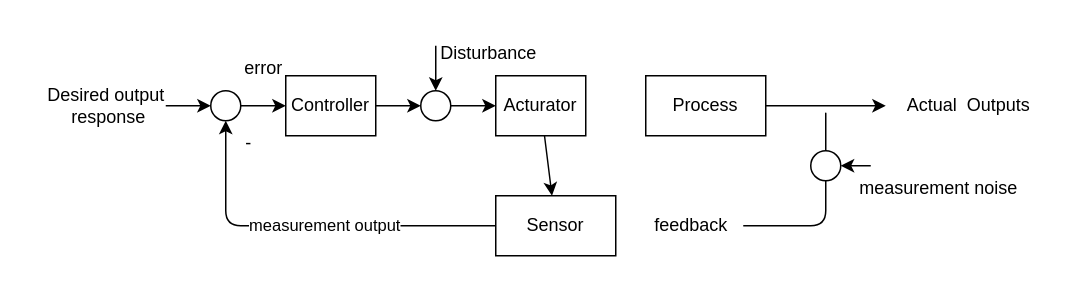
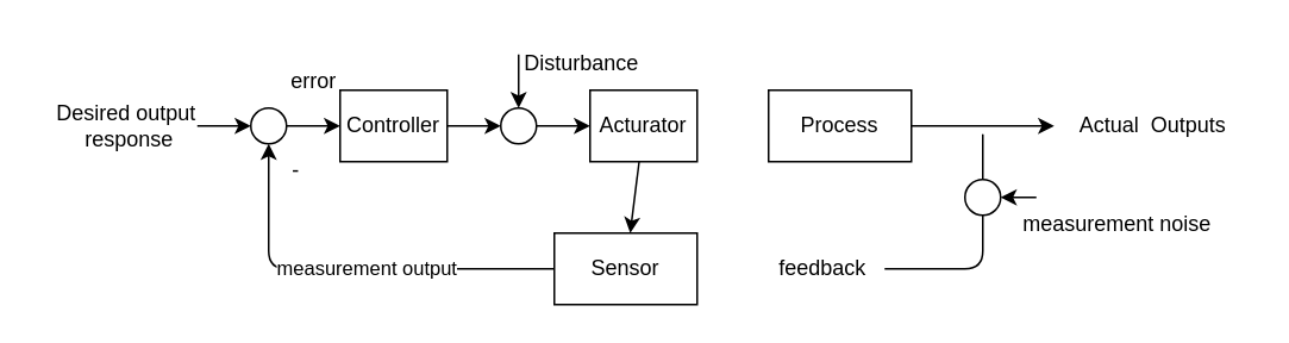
  <mxCell id="0" />
  <mxCell id="1" parent="0" />
  <mxCell id="2" value="" style="edgeStyle=none;html=1;" edge="1" parent="1" source="3" target="23"><mxGeometry relative="1" as="geometry" /></mxCell>
  <mxCell id="3" value="Controller" style="rounded=0;whiteSpace=wrap;html=1;" vertex="1" parent="1"><mxGeometry x="190" y="50" width="60" height="40" as="geometry" /></mxCell>
  <mxCell id="4" value="" style="edgeStyle=none;html=1;" edge="1" parent="1" source="5" target="3"><mxGeometry relative="1" as="geometry" /></mxCell>
  <mxCell id="5" value="" style="ellipse;whiteSpace=wrap;html=1;aspect=fixed;" vertex="1" parent="1"><mxGeometry x="140" y="60" width="20" height="20" as="geometry" /></mxCell>
  <mxCell id="6" value="" style="edgeStyle=none;html=1;" edge="1" parent="1" source="7" target="12"><mxGeometry relative="1" as="geometry" /></mxCell>
  <mxCell id="7" value="Acturator" style="rounded=0;whiteSpace=wrap;html=1;" vertex="1" parent="1"><mxGeometry x="330" y="50" width="60" height="40" as="geometry" /></mxCell>
  <mxCell id="8" style="edgeStyle=none;html=1;exitX=1;exitY=0.5;exitDx=0;exitDy=0;" edge="1" parent="1" source="9" target="16"><mxGeometry relative="1" as="geometry"><mxPoint x="590" y="70" as="targetPoint" /></mxGeometry></mxCell>
  <mxCell id="9" value="Process" style="rounded=0;whiteSpace=wrap;html=1;" vertex="1" parent="1"><mxGeometry x="430" y="50" width="80" height="40" as="geometry" /></mxCell>
  <mxCell id="10" style="edgeStyle=none;html=1;exitX=0;exitY=0.5;exitDx=0;exitDy=0;entryX=0.5;entryY=1;entryDx=0;entryDy=0;" edge="1" parent="1" source="12" target="5"><mxGeometry relative="1" as="geometry"><Array as="points"><mxPoint x="150" y="150" /></Array></mxGeometry></mxCell>
  <mxCell id="11" value="measurement output" style="edgeLabel;html=1;align=center;verticalAlign=middle;resizable=0;points=[];" vertex="1" connectable="0" parent="10"><mxGeometry x="-0.078" y="-1" relative="1" as="geometry"><mxPoint as="offset" /></mxGeometry></mxCell>
- <mxCell id="12" value="Sensor" style="rounded=0;whiteSpace=wrap;html=1;" vertex="1" parent="1"><mxGeometry x="330" y="130" width="80" height="40" as="geometry" /></mxCell>
+ <mxCell id="12" value="Sensor" style="rounded=0;whiteSpace=wrap;html=1;" vertex="1" parent="1"><mxGeometry x="310" y="130" width="80" height="40" as="geometry" /></mxCell>
  <mxCell id="13" value="-" style="text;html=1;align=center;verticalAlign=middle;resizable=0;points=[];autosize=1;strokeColor=none;fillColor=none;" vertex="1" parent="1"><mxGeometry x="150" y="80" width="30" height="30" as="geometry" /></mxCell>
  <mxCell id="14" value="" style="endArrow=classic;html=1;entryX=0;entryY=0.5;entryDx=0;entryDy=0;" edge="1" parent="1" target="5"><mxGeometry width="50" height="50" relative="1" as="geometry"><mxPoint x="110" y="70" as="sourcePoint" /><mxPoint x="290" y="80" as="targetPoint" /></mxGeometry></mxCell>
  <mxCell id="15" value="Desired output&lt;br&gt;&amp;nbsp;response" style="text;html=1;align=center;verticalAlign=middle;resizable=0;points=[];autosize=1;strokeColor=none;fillColor=none;" vertex="1" parent="1"><mxGeometry x="20" y="50" width="100" height="40" as="geometry" /></mxCell>
  <mxCell id="16" value="Actual&amp;nbsp; Outputs" style="text;html=1;align=center;verticalAlign=middle;resizable=0;points=[];autosize=1;strokeColor=none;fillColor=none;" vertex="1" parent="1"><mxGeometry x="590" y="55" width="110" height="30" as="geometry" /></mxCell>
  <mxCell id="17" value="" style="edgeStyle=none;html=1;entryX=1;entryY=0.5;entryDx=0;entryDy=0;endArrow=none;startArrow=none;" edge="1" parent="1" source="26" target="18"><mxGeometry relative="1" as="geometry"><mxPoint x="510" y="70" as="sourcePoint" /><mxPoint x="390" y="150" as="targetPoint" /><Array as="points"><mxPoint x="550" y="70" /><mxPoint x="550" y="120" /><mxPoint x="550" y="150" /></Array></mxGeometry></mxCell>
  <mxCell id="18" value="feedback" style="text;html=1;align=center;verticalAlign=middle;resizable=0;points=[];autosize=1;strokeColor=none;fillColor=none;" vertex="1" parent="1"><mxGeometry x="425" y="135" width="70" height="30" as="geometry" /></mxCell>
  <mxCell id="19" value="error" style="text;html=1;align=center;verticalAlign=middle;resizable=0;points=[];autosize=1;strokeColor=none;fillColor=none;" vertex="1" parent="1"><mxGeometry x="150" y="30" width="50" height="30" as="geometry" /></mxCell>
  <mxCell id="20" value="measurement noise" style="text;html=1;align=center;verticalAlign=middle;resizable=0;points=[];autosize=1;strokeColor=none;fillColor=none;" vertex="1" parent="1"><mxGeometry x="560" y="110" width="130" height="30" as="geometry" /></mxCell>
  <mxCell id="21" value="" style="endArrow=classic;html=1;entryX=1;entryY=0.5;entryDx=0;entryDy=0;" edge="1" parent="1" target="26"><mxGeometry width="50" height="50" relative="1" as="geometry"><mxPoint x="580" y="110" as="sourcePoint" /><mxPoint x="550" y="120" as="targetPoint" /></mxGeometry></mxCell>
  <mxCell id="22" value="" style="edgeStyle=none;html=1;" edge="1" parent="1" source="23" target="7"><mxGeometry relative="1" as="geometry" /></mxCell>
  <mxCell id="23" value="" style="ellipse;whiteSpace=wrap;html=1;aspect=fixed;" vertex="1" parent="1"><mxGeometry x="280" y="60" width="20" height="20" as="geometry" /></mxCell>
  <mxCell id="24" value="" style="endArrow=classic;html=1;entryX=0.5;entryY=0;entryDx=0;entryDy=0;" edge="1" parent="1" target="23"><mxGeometry width="50" height="50" relative="1" as="geometry"><mxPoint x="290" y="30" as="sourcePoint" /><mxPoint x="390" y="110" as="targetPoint" /></mxGeometry></mxCell>
  <mxCell id="25" value="Disturbance" style="text;html=1;align=center;verticalAlign=middle;resizable=0;points=[];autosize=1;strokeColor=none;fillColor=none;" vertex="1" parent="1"><mxGeometry x="280" y="20" width="90" height="30" as="geometry" /></mxCell>
  <mxCell id="26" value="" style="ellipse;whiteSpace=wrap;html=1;aspect=fixed;" vertex="1" parent="1"><mxGeometry x="540" y="100" width="20" height="20" as="geometry" /></mxCell>
